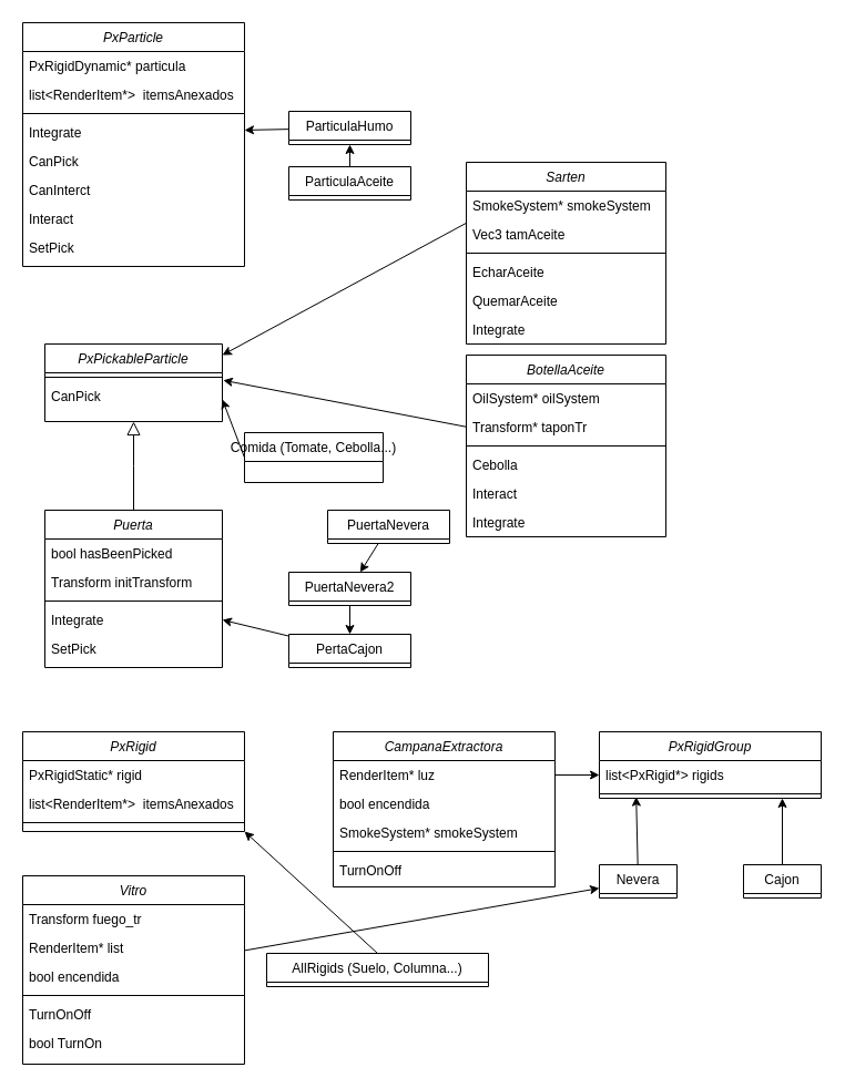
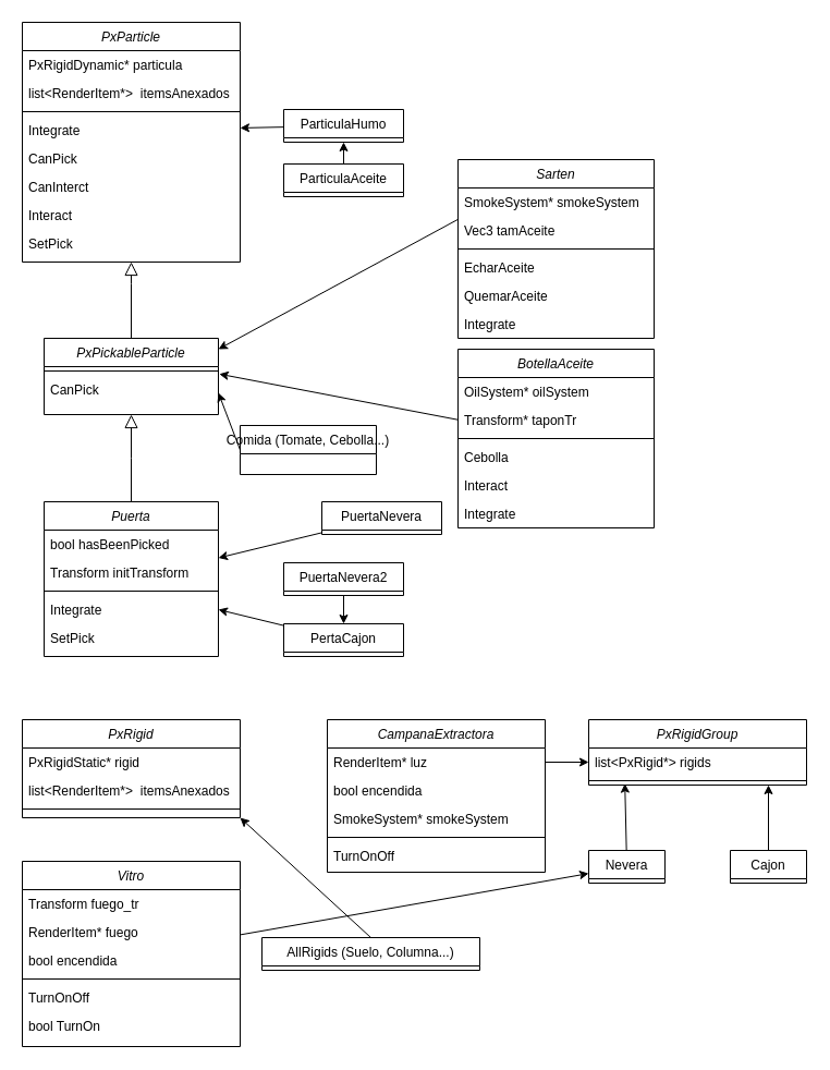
  <mxCell id="0" />
  <mxCell id="1" parent="0" />
  <mxCell id="2" value="PxParticle" style="swimlane;fontStyle=2;align=center;verticalAlign=top;childLayout=stackLayout;horizontal=1;startSize=26;horizontalStack=0;resizeParent=1;resizeLast=0;collapsible=1;marginBottom=0;rounded=0;shadow=0;strokeWidth=1;" parent="1" vertex="1"><mxGeometry x="20" y="20" width="200" height="220" as="geometry"><mxRectangle x="230" y="140" width="160" height="26" as="alternateBounds" /></mxGeometry></mxCell>
  <mxCell id="3" value="PxRigidDynamic* particula" style="text;align=left;verticalAlign=top;spacingLeft=4;spacingRight=4;overflow=hidden;rotatable=0;points=[[0,0.5],[1,0.5]];portConstraint=eastwest;" parent="2" vertex="1"><mxGeometry y="26" width="200" height="26" as="geometry" /></mxCell>
  <mxCell id="4" value="list&lt;RenderItem*&gt;  itemsAnexados" style="text;align=left;verticalAlign=top;spacingLeft=4;spacingRight=4;overflow=hidden;rotatable=0;points=[[0,0.5],[1,0.5]];portConstraint=eastwest;rounded=0;shadow=0;html=0;" parent="2" vertex="1"><mxGeometry y="52" width="200" height="26" as="geometry" /></mxCell>
  <mxCell id="5" value="" style="line;html=1;strokeWidth=1;align=left;verticalAlign=middle;spacingTop=-1;spacingLeft=3;spacingRight=3;rotatable=0;labelPosition=right;points=[];portConstraint=eastwest;" parent="2" vertex="1"><mxGeometry y="78" width="200" height="8" as="geometry" /></mxCell>
  <mxCell id="6" value="Integrate" style="text;align=left;verticalAlign=top;spacingLeft=4;spacingRight=4;overflow=hidden;rotatable=0;points=[[0,0.5],[1,0.5]];portConstraint=eastwest;" parent="2" vertex="1"><mxGeometry y="86" width="200" height="26" as="geometry" /></mxCell>
  <mxCell id="7" value="CanPick" style="text;align=left;verticalAlign=top;spacingLeft=4;spacingRight=4;overflow=hidden;rotatable=0;points=[[0,0.5],[1,0.5]];portConstraint=eastwest;" vertex="1" parent="2"><mxGeometry y="112" width="200" height="26" as="geometry" /></mxCell>
  <mxCell id="8" value="CanInterct" style="text;align=left;verticalAlign=top;spacingLeft=4;spacingRight=4;overflow=hidden;rotatable=0;points=[[0,0.5],[1,0.5]];portConstraint=eastwest;" vertex="1" parent="2"><mxGeometry y="138" width="200" height="26" as="geometry" /></mxCell>
  <mxCell id="9" value="Interact" style="text;align=left;verticalAlign=top;spacingLeft=4;spacingRight=4;overflow=hidden;rotatable=0;points=[[0,0.5],[1,0.5]];portConstraint=eastwest;" vertex="1" parent="2"><mxGeometry y="164" width="200" height="26" as="geometry" /></mxCell>
  <mxCell id="10" value="SetPick" style="text;align=left;verticalAlign=top;spacingLeft=4;spacingRight=4;overflow=hidden;rotatable=0;points=[[0,0.5],[1,0.5]];portConstraint=eastwest;" vertex="1" parent="2"><mxGeometry y="190" width="200" height="26" as="geometry" /></mxCell>
  <mxCell id="11" value="PxPickableParticle" style="swimlane;fontStyle=2;align=center;verticalAlign=top;childLayout=stackLayout;horizontal=1;startSize=26;horizontalStack=0;resizeParent=1;resizeLast=0;collapsible=1;marginBottom=0;rounded=0;shadow=0;strokeWidth=1;" parent="1" vertex="1"><mxGeometry x="40" y="310" width="160" height="70" as="geometry"><mxRectangle x="130" y="380" width="160" height="26" as="alternateBounds" /></mxGeometry></mxCell>
  <mxCell id="12" value="" style="line;html=1;strokeWidth=1;align=left;verticalAlign=middle;spacingTop=-1;spacingLeft=3;spacingRight=3;rotatable=0;labelPosition=right;points=[];portConstraint=eastwest;" parent="11" vertex="1"><mxGeometry y="26" width="160" height="8" as="geometry" /></mxCell>
  <mxCell id="13" value="CanPick" style="text;align=left;verticalAlign=top;spacingLeft=4;spacingRight=4;overflow=hidden;rotatable=0;points=[[0,0.5],[1,0.5]];portConstraint=eastwest;" parent="11" vertex="1"><mxGeometry y="34" width="160" height="26" as="geometry" /></mxCell>
+ <mxCell id="14" value="" style="endArrow=block;endSize=10;endFill=0;shadow=0;strokeWidth=1;rounded=0;edgeStyle=elbowEdgeStyle;elbow=vertical;exitX=0.5;exitY=0;exitDx=0;exitDy=0;" parent="1" source="11" target="2" edge="1"><mxGeometry width="160" relative="1" as="geometry"><mxPoint x="120" y="300" as="sourcePoint" /><mxPoint x="220" y="223" as="targetPoint" /><Array as="points"><mxPoint x="120" y="260" /><mxPoint x="80" y="290" /><mxPoint x="120" y="320" /></Array></mxGeometry></mxCell>
  <mxCell id="15" value="" style="endArrow=block;endSize=10;endFill=0;shadow=0;strokeWidth=1;rounded=0;edgeStyle=elbowEdgeStyle;elbow=vertical;exitX=0.5;exitY=0;exitDx=0;exitDy=0;" edge="1" parent="1" source="16"><mxGeometry width="160" relative="1" as="geometry"><mxPoint x="120" y="420" as="sourcePoint" /><mxPoint x="120" y="380" as="targetPoint" /></mxGeometry></mxCell>
  <mxCell id="16" value="Puerta" style="swimlane;fontStyle=2;align=center;verticalAlign=top;childLayout=stackLayout;horizontal=1;startSize=26;horizontalStack=0;resizeParent=1;resizeLast=0;collapsible=1;marginBottom=0;rounded=0;shadow=0;strokeWidth=1;" vertex="1" parent="1"><mxGeometry x="40" y="460" width="160" height="142" as="geometry"><mxRectangle x="130" y="380" width="160" height="26" as="alternateBounds" /></mxGeometry></mxCell>
  <mxCell id="17" value="bool hasBeenPicked&#10;" style="text;align=left;verticalAlign=top;spacingLeft=4;spacingRight=4;overflow=hidden;rotatable=0;points=[[0,0.5],[1,0.5]];portConstraint=eastwest;" vertex="1" parent="16"><mxGeometry y="26" width="160" height="26" as="geometry" /></mxCell>
  <mxCell id="18" value="Transform initTransform" style="text;align=left;verticalAlign=top;spacingLeft=4;spacingRight=4;overflow=hidden;rotatable=0;points=[[0,0.5],[1,0.5]];portConstraint=eastwest;" vertex="1" parent="16"><mxGeometry y="52" width="160" height="26" as="geometry" /></mxCell>
  <mxCell id="19" value="" style="line;html=1;strokeWidth=1;align=left;verticalAlign=middle;spacingTop=-1;spacingLeft=3;spacingRight=3;rotatable=0;labelPosition=right;points=[];portConstraint=eastwest;" vertex="1" parent="16"><mxGeometry y="78" width="160" height="8" as="geometry" /></mxCell>
  <mxCell id="20" value="Integrate" style="text;align=left;verticalAlign=top;spacingLeft=4;spacingRight=4;overflow=hidden;rotatable=0;points=[[0,0.5],[1,0.5]];portConstraint=eastwest;" vertex="1" parent="16"><mxGeometry y="86" width="160" height="26" as="geometry" /></mxCell>
  <mxCell id="21" value="SetPick" style="text;align=left;verticalAlign=top;spacingLeft=4;spacingRight=4;overflow=hidden;rotatable=0;points=[[0,0.5],[1,0.5]];portConstraint=eastwest;" vertex="1" parent="16"><mxGeometry y="112" width="160" height="26" as="geometry" /></mxCell>
- <mxCell id="22" style="edgeStyle=none;rounded=0;orthogonalLoop=1;jettySize=auto;html=1;" edge="1" parent="1" source="23" target="25"><mxGeometry relative="1" as="geometry" /></mxCell>
+ <mxCell id="22" style="edgeStyle=none;rounded=0;orthogonalLoop=1;jettySize=auto;html=1;" edge="1" parent="1" source="23" target="16"><mxGeometry relative="1" as="geometry" /></mxCell>
  <mxCell id="23" value="PuertaNevera" style="swimlane;fontStyle=0;align=center;verticalAlign=top;childLayout=stackLayout;horizontal=1;startSize=26;horizontalStack=0;resizeParent=1;resizeLast=0;collapsible=1;marginBottom=0;rounded=0;shadow=0;strokeWidth=1;" vertex="1" parent="1"><mxGeometry x="295" y="460" width="110" height="30" as="geometry"><mxRectangle x="240" y="450" width="160" height="26" as="alternateBounds" /></mxGeometry></mxCell>
  <mxCell id="24" style="edgeStyle=none;rounded=0;orthogonalLoop=1;jettySize=auto;html=1;" edge="1" parent="1" source="25" target="27"><mxGeometry relative="1" as="geometry" /></mxCell>
  <mxCell id="25" value="PuertaNevera2" style="swimlane;fontStyle=0;align=center;verticalAlign=top;childLayout=stackLayout;horizontal=1;startSize=26;horizontalStack=0;resizeParent=1;resizeLast=0;collapsible=1;marginBottom=0;rounded=0;shadow=0;strokeWidth=1;" vertex="1" parent="1"><mxGeometry x="260" y="516" width="110" height="30" as="geometry"><mxRectangle x="130" y="380" width="160" height="26" as="alternateBounds" /></mxGeometry></mxCell>
  <mxCell id="26" style="edgeStyle=none;rounded=0;orthogonalLoop=1;jettySize=auto;html=1;entryX=1;entryY=0.5;entryDx=0;entryDy=0;" edge="1" parent="1" source="27" target="20"><mxGeometry relative="1" as="geometry" /></mxCell>
  <mxCell id="27" value="PertaCajon" style="swimlane;fontStyle=0;align=center;verticalAlign=top;childLayout=stackLayout;horizontal=1;startSize=26;horizontalStack=0;resizeParent=1;resizeLast=0;collapsible=1;marginBottom=0;rounded=0;shadow=0;strokeWidth=1;" vertex="1" parent="1"><mxGeometry x="260" y="572" width="110" height="30" as="geometry"><mxRectangle x="130" y="380" width="160" height="26" as="alternateBounds" /></mxGeometry></mxCell>
  <mxCell id="28" style="edgeStyle=none;rounded=0;orthogonalLoop=1;jettySize=auto;html=1;exitX=0;exitY=0.5;exitDx=0;exitDy=0;" edge="1" parent="1" source="29"><mxGeometry relative="1" as="geometry"><mxPoint x="200" y="360" as="targetPoint" /></mxGeometry></mxCell>
  <mxCell id="29" value="Comida (Tomate, Cebolla...)" style="swimlane;fontStyle=0;align=center;verticalAlign=top;childLayout=stackLayout;horizontal=1;startSize=26;horizontalStack=0;resizeParent=1;resizeLast=0;collapsible=1;marginBottom=0;rounded=0;shadow=0;strokeWidth=1;" vertex="1" parent="1"><mxGeometry x="220" y="390" width="125" height="45" as="geometry"><mxRectangle x="240" y="450" width="160" height="26" as="alternateBounds" /></mxGeometry></mxCell>
  <mxCell id="30" style="edgeStyle=none;rounded=0;orthogonalLoop=1;jettySize=auto;html=1;exitX=0.002;exitY=1.101;exitDx=0;exitDy=0;exitPerimeter=0;" edge="1" parent="1" source="32"><mxGeometry relative="1" as="geometry"><mxPoint x="200" y="320" as="targetPoint" /></mxGeometry></mxCell>
  <mxCell id="31" value="Sarten" style="swimlane;fontStyle=2;align=center;verticalAlign=top;childLayout=stackLayout;horizontal=1;startSize=26;horizontalStack=0;resizeParent=1;resizeLast=0;collapsible=1;marginBottom=0;rounded=0;shadow=0;strokeWidth=1;" vertex="1" parent="1"><mxGeometry x="420" y="146" width="180" height="164" as="geometry"><mxRectangle x="240" y="450" width="160" height="26" as="alternateBounds" /></mxGeometry></mxCell>
  <mxCell id="32" value="SmokeSystem* smokeSystem" style="text;align=left;verticalAlign=top;spacingLeft=4;spacingRight=4;overflow=hidden;rotatable=0;points=[[0,0.5],[1,0.5]];portConstraint=eastwest;" vertex="1" parent="31"><mxGeometry y="26" width="180" height="26" as="geometry" /></mxCell>
  <mxCell id="33" value="Vec3 tamAceite" style="text;align=left;verticalAlign=top;spacingLeft=4;spacingRight=4;overflow=hidden;rotatable=0;points=[[0,0.5],[1,0.5]];portConstraint=eastwest;" vertex="1" parent="31"><mxGeometry y="52" width="180" height="26" as="geometry" /></mxCell>
  <mxCell id="34" value="" style="line;html=1;strokeWidth=1;align=left;verticalAlign=middle;spacingTop=-1;spacingLeft=3;spacingRight=3;rotatable=0;labelPosition=right;points=[];portConstraint=eastwest;" vertex="1" parent="31"><mxGeometry y="78" width="180" height="8" as="geometry" /></mxCell>
  <mxCell id="35" value="EcharAceite" style="text;align=left;verticalAlign=top;spacingLeft=4;spacingRight=4;overflow=hidden;rotatable=0;points=[[0,0.5],[1,0.5]];portConstraint=eastwest;" vertex="1" parent="31"><mxGeometry y="86" width="180" height="26" as="geometry" /></mxCell>
  <mxCell id="36" value="QuemarAceite" style="text;align=left;verticalAlign=top;spacingLeft=4;spacingRight=4;overflow=hidden;rotatable=0;points=[[0,0.5],[1,0.5]];portConstraint=eastwest;" vertex="1" parent="31"><mxGeometry y="112" width="180" height="26" as="geometry" /></mxCell>
  <mxCell id="37" value="Integrate" style="text;align=left;verticalAlign=top;spacingLeft=4;spacingRight=4;overflow=hidden;rotatable=0;points=[[0,0.5],[1,0.5]];portConstraint=eastwest;" vertex="1" parent="31"><mxGeometry y="138" width="180" height="26" as="geometry" /></mxCell>
  <mxCell id="38" style="edgeStyle=none;rounded=0;orthogonalLoop=1;jettySize=auto;html=1;entryX=1.005;entryY=0.847;entryDx=0;entryDy=0;entryPerimeter=0;" edge="1" parent="1" source="39" target="12"><mxGeometry relative="1" as="geometry" /></mxCell>
  <mxCell id="39" value="BotellaAceite" style="swimlane;fontStyle=2;align=center;verticalAlign=top;childLayout=stackLayout;horizontal=1;startSize=26;horizontalStack=0;resizeParent=1;resizeLast=0;collapsible=1;marginBottom=0;rounded=0;shadow=0;strokeWidth=1;" vertex="1" parent="1"><mxGeometry x="420" y="320" width="180" height="164" as="geometry"><mxRectangle x="240" y="450" width="160" height="26" as="alternateBounds" /></mxGeometry></mxCell>
  <mxCell id="40" value="OilSystem* oilSystem" style="text;align=left;verticalAlign=top;spacingLeft=4;spacingRight=4;overflow=hidden;rotatable=0;points=[[0,0.5],[1,0.5]];portConstraint=eastwest;" vertex="1" parent="39"><mxGeometry y="26" width="180" height="26" as="geometry" /></mxCell>
  <mxCell id="41" value="Transform* taponTr" style="text;align=left;verticalAlign=top;spacingLeft=4;spacingRight=4;overflow=hidden;rotatable=0;points=[[0,0.5],[1,0.5]];portConstraint=eastwest;" vertex="1" parent="39"><mxGeometry y="52" width="180" height="26" as="geometry" /></mxCell>
  <mxCell id="42" value="" style="line;html=1;strokeWidth=1;align=left;verticalAlign=middle;spacingTop=-1;spacingLeft=3;spacingRight=3;rotatable=0;labelPosition=right;points=[];portConstraint=eastwest;" vertex="1" parent="39"><mxGeometry y="78" width="180" height="8" as="geometry" /></mxCell>
  <mxCell id="43" value="Cebolla" style="text;align=left;verticalAlign=top;spacingLeft=4;spacingRight=4;overflow=hidden;rotatable=0;points=[[0,0.5],[1,0.5]];portConstraint=eastwest;" vertex="1" parent="39"><mxGeometry y="86" width="180" height="26" as="geometry" /></mxCell>
  <mxCell id="44" value="Interact" style="text;align=left;verticalAlign=top;spacingLeft=4;spacingRight=4;overflow=hidden;rotatable=0;points=[[0,0.5],[1,0.5]];portConstraint=eastwest;" vertex="1" parent="39"><mxGeometry y="112" width="180" height="26" as="geometry" /></mxCell>
  <mxCell id="45" value="Integrate" style="text;align=left;verticalAlign=top;spacingLeft=4;spacingRight=4;overflow=hidden;rotatable=0;points=[[0,0.5],[1,0.5]];portConstraint=eastwest;" vertex="1" parent="39"><mxGeometry y="138" width="180" height="26" as="geometry" /></mxCell>
  <mxCell id="46" style="edgeStyle=none;rounded=0;orthogonalLoop=1;jettySize=auto;html=1;" edge="1" parent="1" source="47" target="6"><mxGeometry relative="1" as="geometry" /></mxCell>
  <mxCell id="47" value="ParticulaHumo" style="swimlane;fontStyle=0;align=center;verticalAlign=top;childLayout=stackLayout;horizontal=1;startSize=26;horizontalStack=0;resizeParent=1;resizeLast=0;collapsible=1;marginBottom=0;rounded=0;shadow=0;strokeWidth=1;" vertex="1" parent="1"><mxGeometry x="260" y="100" width="110" height="30" as="geometry"><mxRectangle x="240" y="450" width="160" height="26" as="alternateBounds" /></mxGeometry></mxCell>
  <mxCell id="48" style="edgeStyle=none;rounded=0;orthogonalLoop=1;jettySize=auto;html=1;" edge="1" parent="1" source="49" target="47"><mxGeometry relative="1" as="geometry" /></mxCell>
  <mxCell id="49" value="ParticulaAceite" style="swimlane;fontStyle=0;align=center;verticalAlign=top;childLayout=stackLayout;horizontal=1;startSize=26;horizontalStack=0;resizeParent=1;resizeLast=0;collapsible=1;marginBottom=0;rounded=0;shadow=0;strokeWidth=1;" vertex="1" parent="1"><mxGeometry x="260" y="150" width="110" height="30" as="geometry"><mxRectangle x="240" y="450" width="160" height="26" as="alternateBounds" /></mxGeometry></mxCell>
  <mxCell id="50" style="edgeStyle=none;rounded=0;orthogonalLoop=1;jettySize=auto;html=1;exitX=0.5;exitY=0;exitDx=0;exitDy=0;" edge="1" parent="1" source="29" target="29"><mxGeometry relative="1" as="geometry" /></mxCell>
  <mxCell id="51" value="PxRigid" style="swimlane;fontStyle=2;align=center;verticalAlign=top;childLayout=stackLayout;horizontal=1;startSize=26;horizontalStack=0;resizeParent=1;resizeLast=0;collapsible=1;marginBottom=0;rounded=0;shadow=0;strokeWidth=1;" vertex="1" parent="1"><mxGeometry x="20" y="660" width="200" height="90" as="geometry"><mxRectangle x="230" y="140" width="160" height="26" as="alternateBounds" /></mxGeometry></mxCell>
  <mxCell id="52" value="PxRigidStatic* rigid" style="text;align=left;verticalAlign=top;spacingLeft=4;spacingRight=4;overflow=hidden;rotatable=0;points=[[0,0.5],[1,0.5]];portConstraint=eastwest;" vertex="1" parent="51"><mxGeometry y="26" width="200" height="26" as="geometry" /></mxCell>
  <mxCell id="53" value="list&lt;RenderItem*&gt;  itemsAnexados" style="text;align=left;verticalAlign=top;spacingLeft=4;spacingRight=4;overflow=hidden;rotatable=0;points=[[0,0.5],[1,0.5]];portConstraint=eastwest;rounded=0;shadow=0;html=0;" vertex="1" parent="51"><mxGeometry y="52" width="200" height="26" as="geometry" /></mxCell>
  <mxCell id="54" value="" style="line;html=1;strokeWidth=1;align=left;verticalAlign=middle;spacingTop=-1;spacingLeft=3;spacingRight=3;rotatable=0;labelPosition=right;points=[];portConstraint=eastwest;" vertex="1" parent="51"><mxGeometry y="78" width="200" height="8" as="geometry" /></mxCell>
  <mxCell id="55" style="edgeStyle=none;rounded=0;orthogonalLoop=1;jettySize=auto;html=1;exitX=0.5;exitY=0;exitDx=0;exitDy=0;entryX=1;entryY=1;entryDx=0;entryDy=0;" edge="1" parent="1" source="56" target="51"><mxGeometry relative="1" as="geometry"><mxPoint x="170" y="750" as="targetPoint" /></mxGeometry></mxCell>
  <mxCell id="56" value="AllRigids (Suelo, Columna...)" style="swimlane;fontStyle=0;align=center;verticalAlign=top;childLayout=stackLayout;horizontal=1;startSize=26;horizontalStack=0;resizeParent=1;resizeLast=0;collapsible=1;marginBottom=0;rounded=0;shadow=0;strokeWidth=1;" vertex="1" parent="1"><mxGeometry x="240" y="860" width="200" height="30" as="geometry"><mxRectangle x="130" y="380" width="160" height="26" as="alternateBounds" /></mxGeometry></mxCell>
  <mxCell id="57" value="PxRigidGroup" style="swimlane;fontStyle=2;align=center;verticalAlign=top;childLayout=stackLayout;horizontal=1;startSize=26;horizontalStack=0;resizeParent=1;resizeLast=0;collapsible=1;marginBottom=0;rounded=0;shadow=0;strokeWidth=1;" vertex="1" parent="1"><mxGeometry x="540" y="660" width="200" height="60" as="geometry"><mxRectangle x="230" y="140" width="160" height="26" as="alternateBounds" /></mxGeometry></mxCell>
  <mxCell id="58" value="list&lt;PxRigid*&gt; rigids" style="text;align=left;verticalAlign=top;spacingLeft=4;spacingRight=4;overflow=hidden;rotatable=0;points=[[0,0.5],[1,0.5]];portConstraint=eastwest;rounded=0;shadow=0;html=0;" vertex="1" parent="57"><mxGeometry y="26" width="200" height="26" as="geometry" /></mxCell>
  <mxCell id="59" value="" style="line;html=1;strokeWidth=1;align=left;verticalAlign=middle;spacingTop=-1;spacingLeft=3;spacingRight=3;rotatable=0;labelPosition=right;points=[];portConstraint=eastwest;" vertex="1" parent="57"><mxGeometry y="52" width="200" height="8" as="geometry" /></mxCell>
  <mxCell id="60" style="edgeStyle=none;rounded=0;orthogonalLoop=1;jettySize=auto;html=1;" edge="1" parent="1" source="61" target="76"><mxGeometry relative="1" as="geometry" /></mxCell>
  <mxCell id="61" value="Vitro" style="swimlane;fontStyle=2;align=center;verticalAlign=top;childLayout=stackLayout;horizontal=1;startSize=26;horizontalStack=0;resizeParent=1;resizeLast=0;collapsible=1;marginBottom=0;rounded=0;shadow=0;strokeWidth=1;" vertex="1" parent="1"><mxGeometry x="20" y="790" width="200" height="170" as="geometry"><mxRectangle x="230" y="140" width="160" height="26" as="alternateBounds" /></mxGeometry></mxCell>
  <mxCell id="62" value="Transform fuego_tr" style="text;align=left;verticalAlign=top;spacingLeft=4;spacingRight=4;overflow=hidden;rotatable=0;points=[[0,0.5],[1,0.5]];portConstraint=eastwest;rounded=0;shadow=0;html=0;" vertex="1" parent="61"><mxGeometry y="26" width="200" height="26" as="geometry" /></mxCell>
- <mxCell id="63" value="RenderItem* list" style="text;align=left;verticalAlign=top;spacingLeft=4;spacingRight=4;overflow=hidden;rotatable=0;points=[[0,0.5],[1,0.5]];portConstraint=eastwest;" vertex="1" parent="61"><mxGeometry y="52" width="200" height="26" as="geometry" /></mxCell>
+ <mxCell id="63" value="RenderItem* fuego" style="text;align=left;verticalAlign=top;spacingLeft=4;spacingRight=4;overflow=hidden;rotatable=0;points=[[0,0.5],[1,0.5]];portConstraint=eastwest;" vertex="1" parent="61"><mxGeometry y="52" width="200" height="26" as="geometry" /></mxCell>
  <mxCell id="64" value="bool encendida" style="text;align=left;verticalAlign=top;spacingLeft=4;spacingRight=4;overflow=hidden;rotatable=0;points=[[0,0.5],[1,0.5]];portConstraint=eastwest;rounded=0;shadow=0;html=0;" vertex="1" parent="61"><mxGeometry y="78" width="200" height="26" as="geometry" /></mxCell>
  <mxCell id="65" value="" style="line;html=1;strokeWidth=1;align=left;verticalAlign=middle;spacingTop=-1;spacingLeft=3;spacingRight=3;rotatable=0;labelPosition=right;points=[];portConstraint=eastwest;" vertex="1" parent="61"><mxGeometry y="104" width="200" height="8" as="geometry" /></mxCell>
  <mxCell id="66" value="TurnOnOff" style="text;align=left;verticalAlign=top;spacingLeft=4;spacingRight=4;overflow=hidden;rotatable=0;points=[[0,0.5],[1,0.5]];portConstraint=eastwest;rounded=0;shadow=0;html=0;" vertex="1" parent="61"><mxGeometry y="112" width="200" height="26" as="geometry" /></mxCell>
  <mxCell id="67" value=" bool TurnOn&#10;" style="text;align=left;verticalAlign=top;spacingLeft=4;spacingRight=4;overflow=hidden;rotatable=0;points=[[0,0.5],[1,0.5]];portConstraint=eastwest;rounded=0;shadow=0;html=0;" vertex="1" parent="61"><mxGeometry y="138" width="200" height="26" as="geometry" /></mxCell>
  <mxCell id="68" value="CampanaExtractora" style="swimlane;fontStyle=2;align=center;verticalAlign=top;childLayout=stackLayout;horizontal=1;startSize=26;horizontalStack=0;resizeParent=1;resizeLast=0;collapsible=1;marginBottom=0;rounded=0;shadow=0;strokeWidth=1;" vertex="1" parent="1"><mxGeometry x="300" y="660" width="200" height="140" as="geometry"><mxRectangle x="230" y="140" width="160" height="26" as="alternateBounds" /></mxGeometry></mxCell>
  <mxCell id="69" value="RenderItem* luz" style="text;align=left;verticalAlign=top;spacingLeft=4;spacingRight=4;overflow=hidden;rotatable=0;points=[[0,0.5],[1,0.5]];portConstraint=eastwest;" vertex="1" parent="68"><mxGeometry y="26" width="200" height="26" as="geometry" /></mxCell>
  <mxCell id="70" value="bool encendida" style="text;align=left;verticalAlign=top;spacingLeft=4;spacingRight=4;overflow=hidden;rotatable=0;points=[[0,0.5],[1,0.5]];portConstraint=eastwest;rounded=0;shadow=0;html=0;" vertex="1" parent="68"><mxGeometry y="52" width="200" height="26" as="geometry" /></mxCell>
  <mxCell id="71" value="SmokeSystem* smokeSystem" style="text;align=left;verticalAlign=top;spacingLeft=4;spacingRight=4;overflow=hidden;rotatable=0;points=[[0,0.5],[1,0.5]];portConstraint=eastwest;rounded=0;shadow=0;html=0;" vertex="1" parent="68"><mxGeometry y="78" width="200" height="26" as="geometry" /></mxCell>
  <mxCell id="72" value="" style="line;html=1;strokeWidth=1;align=left;verticalAlign=middle;spacingTop=-1;spacingLeft=3;spacingRight=3;rotatable=0;labelPosition=right;points=[];portConstraint=eastwest;" vertex="1" parent="68"><mxGeometry y="104" width="200" height="8" as="geometry" /></mxCell>
  <mxCell id="73" value="TurnOnOff" style="text;align=left;verticalAlign=top;spacingLeft=4;spacingRight=4;overflow=hidden;rotatable=0;points=[[0,0.5],[1,0.5]];portConstraint=eastwest;rounded=0;shadow=0;html=0;" vertex="1" parent="68"><mxGeometry y="112" width="200" height="26" as="geometry" /></mxCell>
  <mxCell id="74" style="edgeStyle=none;rounded=0;orthogonalLoop=1;jettySize=auto;html=1;entryX=0;entryY=0.5;entryDx=0;entryDy=0;" edge="1" parent="1" source="69" target="58"><mxGeometry relative="1" as="geometry" /></mxCell>
  <mxCell id="75" style="edgeStyle=none;rounded=0;orthogonalLoop=1;jettySize=auto;html=1;entryX=0.166;entryY=0.825;entryDx=0;entryDy=0;entryPerimeter=0;" edge="1" parent="1" source="76" target="59"><mxGeometry relative="1" as="geometry" /></mxCell>
  <mxCell id="76" value="Nevera" style="swimlane;fontStyle=0;align=center;verticalAlign=top;childLayout=stackLayout;horizontal=1;startSize=26;horizontalStack=0;resizeParent=1;resizeLast=0;collapsible=1;marginBottom=0;rounded=0;shadow=0;strokeWidth=1;" vertex="1" parent="1"><mxGeometry x="540" y="780" width="70" height="30" as="geometry"><mxRectangle x="130" y="380" width="160" height="26" as="alternateBounds" /></mxGeometry></mxCell>
  <mxCell id="77" style="edgeStyle=none;rounded=0;orthogonalLoop=1;jettySize=auto;html=1;entryX=0.825;entryY=1;entryDx=0;entryDy=0;entryPerimeter=0;" edge="1" parent="1" source="78" target="59"><mxGeometry relative="1" as="geometry" /></mxCell>
  <mxCell id="78" value="Cajon" style="swimlane;fontStyle=0;align=center;verticalAlign=top;childLayout=stackLayout;horizontal=1;startSize=26;horizontalStack=0;resizeParent=1;resizeLast=0;collapsible=1;marginBottom=0;rounded=0;shadow=0;strokeWidth=1;" vertex="1" parent="1"><mxGeometry x="670" y="780" width="70" height="30" as="geometry"><mxRectangle x="130" y="380" width="160" height="26" as="alternateBounds" /></mxGeometry></mxCell>
